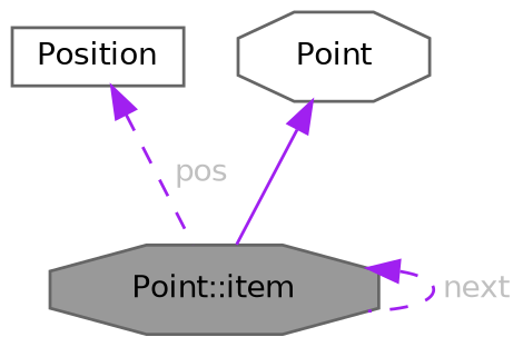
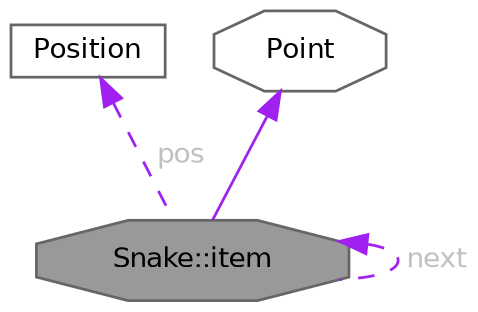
  digraph {
    node [color=gray40 fillcolor=white fontname=Helvetica fontsize=10 shape=octagon style=filled]
    edge [color=purple dir=back fontcolor=grey fontname=Helvetica fontsize=10 labelfontname=Helvetica labelfontsize=10 style=dashed]
-   n1 [fillcolor=grey60 fontcolor=black height=0.2 label="Point::item" width=0.4]
+   n1 [fillcolor=grey60 fontcolor=black height=0.2 label="Snake::item" width=0.4]
    n2 [height=0.2 label=Position shape=box width=0.4]
    n3 [height=0.2 label=Point width=0.4]
    n1 -> n1 [label=" next"]
    n2 -> n1 [label=" pos"]
    n3 -> n1 [style=solid fontcolor=""]
  }
